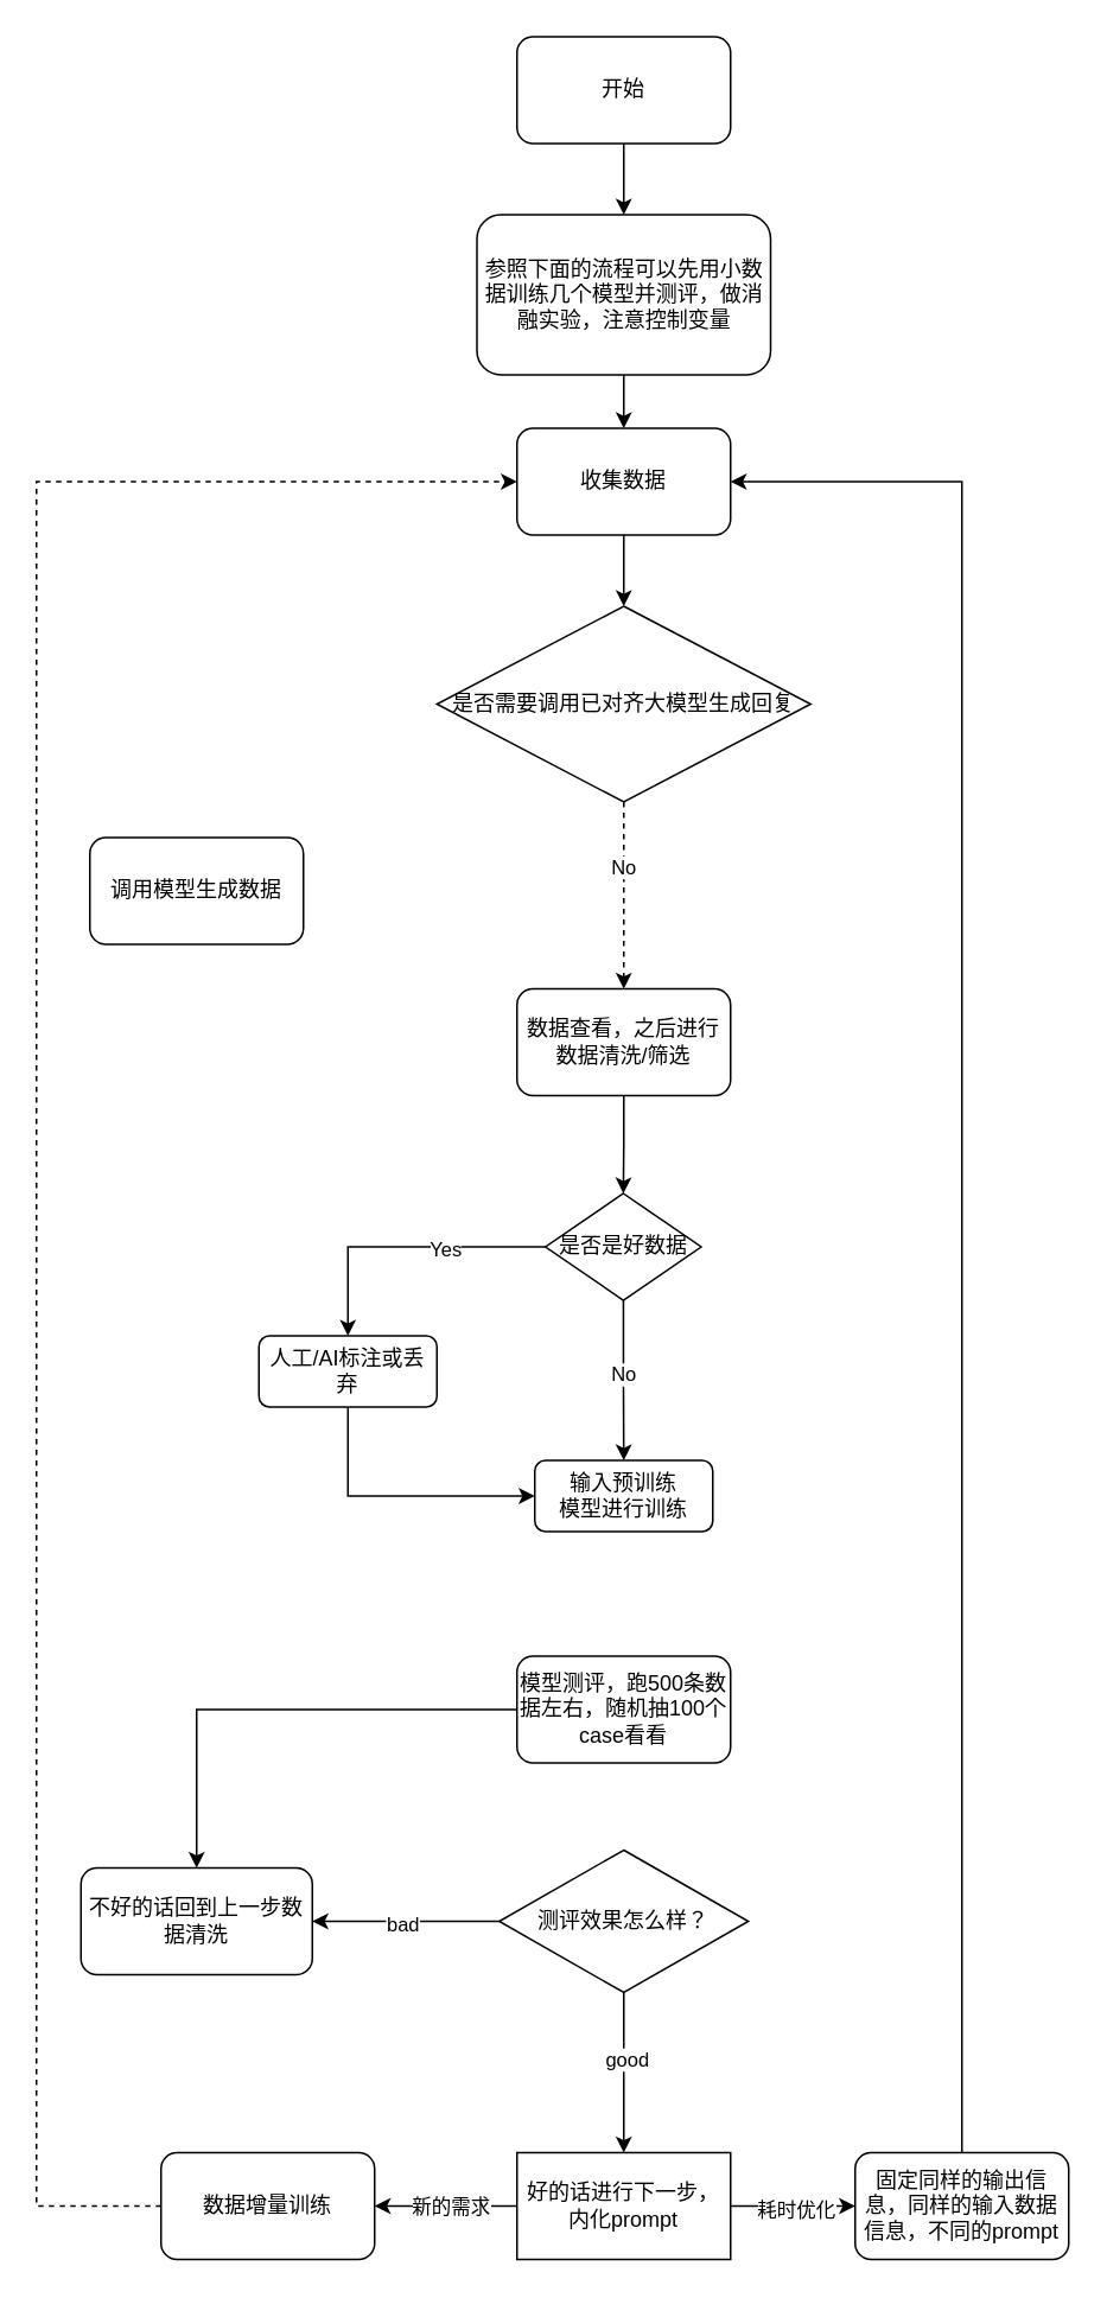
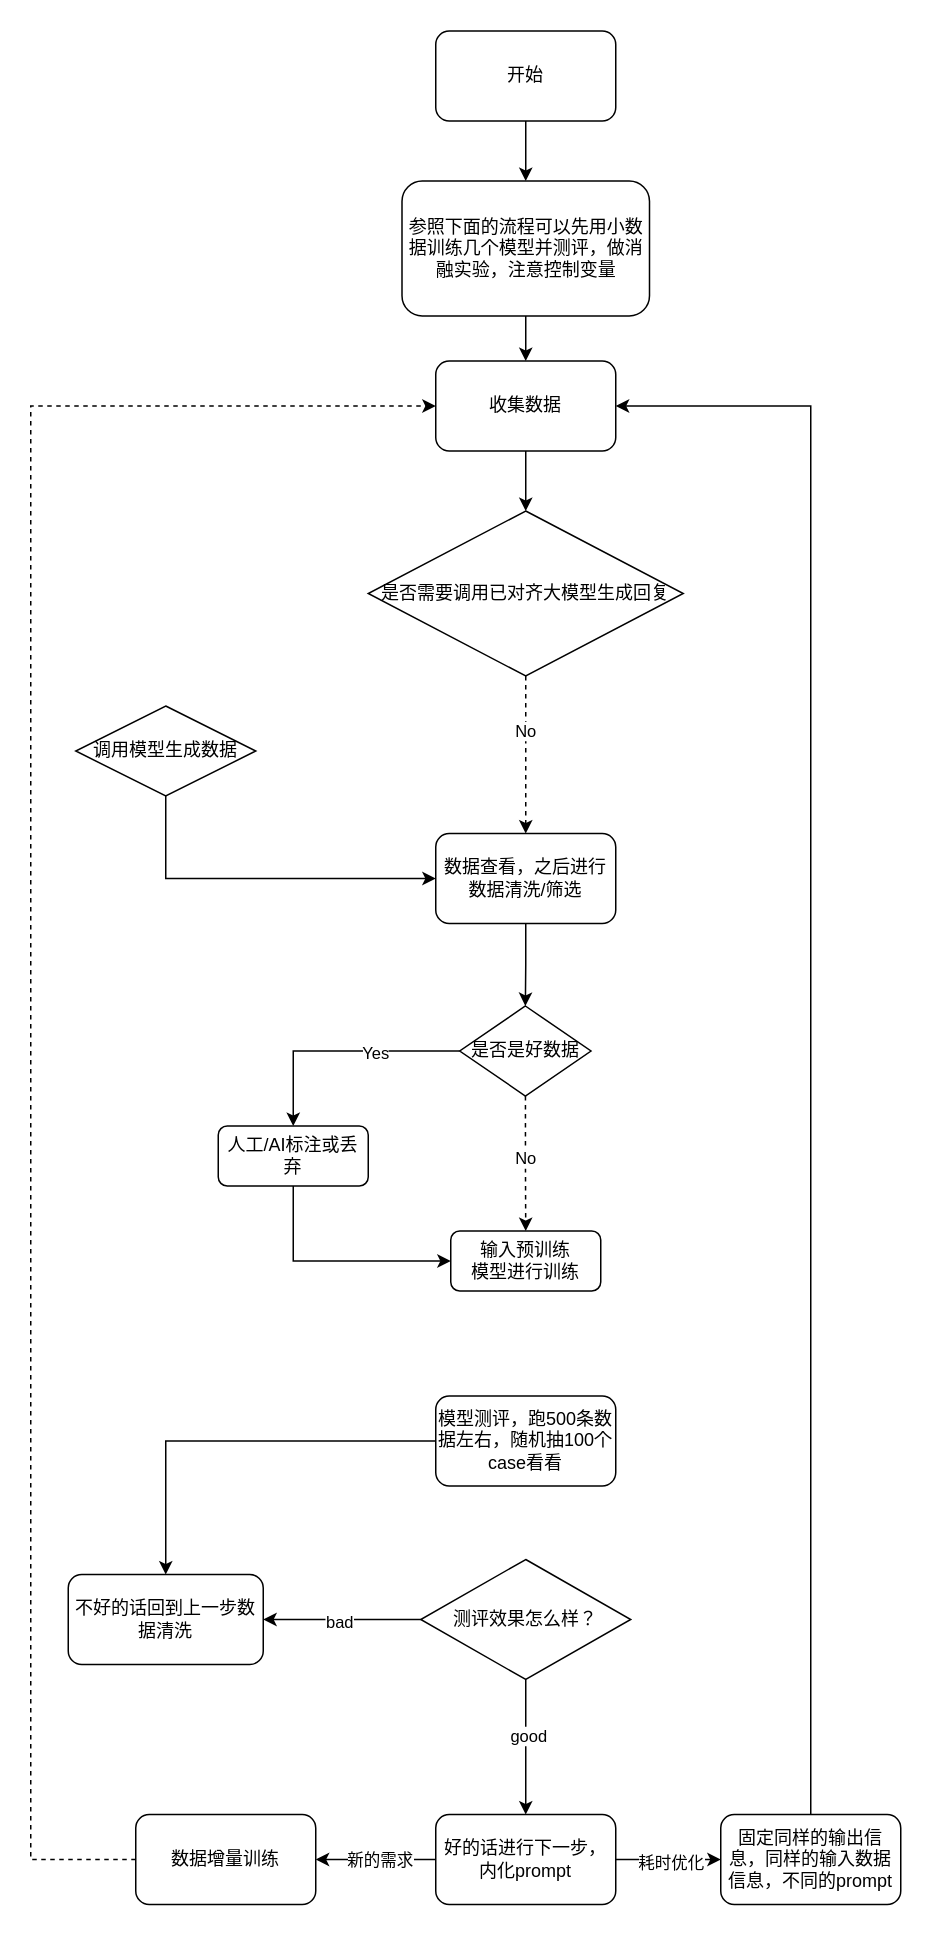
  <mxCell id="0" />
  <mxCell id="1" parent="0" />
  <mxCell id="2" value="" style="edgeStyle=orthogonalEdgeStyle;rounded=0;orthogonalLoop=1;jettySize=auto;html=1;" edge="1" parent="1" source="3" target="39"><mxGeometry relative="1" as="geometry" /></mxCell>
  <mxCell id="3" value="开始" style="rounded=1;whiteSpace=wrap;html=1;" vertex="1" parent="1"><mxGeometry x="290" y="20" width="120" height="60" as="geometry" /></mxCell>
  <mxCell id="4" value="" style="edgeStyle=orthogonalEdgeStyle;rounded=0;orthogonalLoop=1;jettySize=auto;html=1;" edge="1" parent="1" source="5" target="8"><mxGeometry relative="1" as="geometry" /></mxCell>
  <mxCell id="5" value="收集数据" style="rounded=1;whiteSpace=wrap;html=1;" vertex="1" parent="1"><mxGeometry x="290" y="240" width="120" height="60" as="geometry" /></mxCell>
  <mxCell id="6" value="" style="edgeStyle=orthogonalEdgeStyle;rounded=0;orthogonalLoop=1;jettySize=auto;html=1;dashed=1;" edge="1" parent="1" source="8" target="10"><mxGeometry relative="1" as="geometry" /></mxCell>
  <mxCell id="7" value="No" style="edgeLabel;html=1;align=center;verticalAlign=middle;resizable=0;points=[];" vertex="1" connectable="0" parent="6"><mxGeometry x="-0.314" y="-1" relative="1" as="geometry"><mxPoint as="offset" /></mxGeometry></mxCell>
  <mxCell id="8" value="是否需要调用已&lt;span style=&quot;background-color: transparent; color: light-dark(rgb(0, 0, 0), rgb(255, 255, 255));&quot;&gt;对齐大模型生成回复&lt;/span&gt;" style="rhombus;whiteSpace=wrap;html=1;" vertex="1" parent="1"><mxGeometry x="245" y="340" width="210" height="110" as="geometry" /></mxCell>
  <mxCell id="9" value="" style="edgeStyle=orthogonalEdgeStyle;rounded=0;orthogonalLoop=1;jettySize=auto;html=1;entryX=0.5;entryY=0;entryDx=0;entryDy=0;" edge="1" parent="1" source="10" target="17"><mxGeometry relative="1" as="geometry"><mxPoint x="350" y="660" as="targetPoint" /></mxGeometry></mxCell>
  <mxCell id="10" value="数据查看，之后进行数据清洗/筛选" style="rounded=1;whiteSpace=wrap;html=1;" vertex="1" parent="1"><mxGeometry x="290" y="555" width="120" height="60" as="geometry" /></mxCell>
- <mxCell id="12" value="调用模型生成数据" style="rounded=1;whiteSpace=wrap;html=1;" vertex="1" parent="1"><mxGeometry x="50" y="470" width="120" height="60" as="geometry" /></mxCell>
+ <mxCell id="11" style="edgeStyle=orthogonalEdgeStyle;rounded=0;orthogonalLoop=1;jettySize=auto;html=1;entryX=0;entryY=0.5;entryDx=0;entryDy=0;" edge="1" parent="1" source="12" target="10"><mxGeometry relative="1" as="geometry"><Array as="points"><mxPoint x="110" y="585" /></Array></mxGeometry></mxCell>
+ <mxCell id="12" value="调用模型生成数据" style="rhombus;whiteSpace=wrap;html=1;" vertex="1" parent="1"><mxGeometry x="50" y="470" width="120" height="60" as="geometry" /></mxCell>
  <mxCell id="13" value="" style="edgeStyle=orthogonalEdgeStyle;rounded=0;orthogonalLoop=1;jettySize=auto;html=1;" edge="1" parent="1" source="17" target="19"><mxGeometry relative="1" as="geometry" /></mxCell>
  <mxCell id="14" value="Yes" style="edgeLabel;html=1;align=center;verticalAlign=middle;resizable=0;points=[];" vertex="1" connectable="0" parent="13"><mxGeometry x="-0.292" y="1" relative="1" as="geometry"><mxPoint as="offset" /></mxGeometry></mxCell>
- <mxCell id="15" value="" style="edgeStyle=orthogonalEdgeStyle;rounded=0;orthogonalLoop=1;jettySize=auto;html=1;" edge="1" parent="1" source="17" target="20"><mxGeometry relative="1" as="geometry" /></mxCell>
+ <mxCell id="15" value="" style="edgeStyle=orthogonalEdgeStyle;rounded=0;orthogonalLoop=1;jettySize=auto;html=1;dashed=1;" edge="1" parent="1" source="17" target="20"><mxGeometry relative="1" as="geometry" /></mxCell>
  <mxCell id="16" value="No" style="edgeLabel;html=1;align=center;verticalAlign=middle;resizable=0;points=[];" vertex="1" connectable="0" parent="15"><mxGeometry x="-0.068" relative="1" as="geometry"><mxPoint as="offset" /></mxGeometry></mxCell>
  <mxCell id="17" value="是否是好数据" style="rhombus;whiteSpace=wrap;html=1;" vertex="1" parent="1"><mxGeometry x="306" y="670" width="87.5" height="60" as="geometry" /></mxCell>
  <mxCell id="18" style="edgeStyle=orthogonalEdgeStyle;rounded=0;orthogonalLoop=1;jettySize=auto;html=1;entryX=0;entryY=0.5;entryDx=0;entryDy=0;" edge="1" parent="1" source="19" target="20"><mxGeometry relative="1" as="geometry"><Array as="points"><mxPoint x="195" y="840" /></Array></mxGeometry></mxCell>
  <mxCell id="19" value="人工/AI标注或丢弃" style="rounded=1;whiteSpace=wrap;html=1;" vertex="1" parent="1"><mxGeometry x="145" y="750" width="100" height="40" as="geometry" /></mxCell>
  <mxCell id="20" value="输入预训练&lt;div&gt;模型进行训练&lt;/div&gt;" style="rounded=1;whiteSpace=wrap;html=1;" vertex="1" parent="1"><mxGeometry x="300" y="820" width="100" height="40" as="geometry" /></mxCell>
  <mxCell id="21" style="edgeStyle=orthogonalEdgeStyle;rounded=0;orthogonalLoop=1;jettySize=auto;html=1;" edge="1" parent="1" source="22" target="33"><mxGeometry relative="1" as="geometry" /></mxCell>
  <mxCell id="22" value="模型测评，跑500条数据左右，随机抽100个case看看" style="whiteSpace=wrap;html=1;rounded=1;" vertex="1" parent="1"><mxGeometry x="290" y="930" width="120" height="60" as="geometry" /></mxCell>
  <mxCell id="23" value="" style="edgeStyle=orthogonalEdgeStyle;rounded=0;orthogonalLoop=1;jettySize=auto;html=1;" edge="1" parent="1" source="27" target="32"><mxGeometry relative="1" as="geometry" /></mxCell>
  <mxCell id="24" value="good" style="edgeLabel;html=1;align=center;verticalAlign=middle;resizable=0;points=[];" vertex="1" connectable="0" parent="23"><mxGeometry x="-0.178" y="1" relative="1" as="geometry"><mxPoint as="offset" /></mxGeometry></mxCell>
  <mxCell id="25" value="" style="edgeStyle=orthogonalEdgeStyle;rounded=0;orthogonalLoop=1;jettySize=auto;html=1;" edge="1" parent="1" source="27" target="33"><mxGeometry relative="1" as="geometry" /></mxCell>
  <mxCell id="26" value="bad" style="edgeLabel;html=1;align=center;verticalAlign=middle;resizable=0;points=[];" vertex="1" connectable="0" parent="25"><mxGeometry x="0.048" y="1" relative="1" as="geometry"><mxPoint as="offset" /></mxGeometry></mxCell>
  <mxCell id="27" value="测评效果怎么样？" style="rhombus;whiteSpace=wrap;html=1;" vertex="1" parent="1"><mxGeometry x="280" y="1039" width="140" height="80" as="geometry" /></mxCell>
  <mxCell id="28" style="edgeStyle=orthogonalEdgeStyle;rounded=0;orthogonalLoop=1;jettySize=auto;html=1;exitX=1;exitY=0.5;exitDx=0;exitDy=0;entryX=0;entryY=0.5;entryDx=0;entryDy=0;" edge="1" parent="1" source="32" target="35"><mxGeometry relative="1" as="geometry" /></mxCell>
  <mxCell id="29" value="耗时优化" style="edgeLabel;html=1;align=center;verticalAlign=middle;resizable=0;points=[];" vertex="1" connectable="0" parent="28"><mxGeometry x="0.022" y="-1" relative="1" as="geometry"><mxPoint y="1" as="offset" /></mxGeometry></mxCell>
  <mxCell id="30" value="" style="edgeStyle=orthogonalEdgeStyle;rounded=0;orthogonalLoop=1;jettySize=auto;html=1;" edge="1" parent="1" source="32" target="37"><mxGeometry relative="1" as="geometry" /></mxCell>
  <mxCell id="31" value="新的需求" style="edgeLabel;html=1;align=center;verticalAlign=middle;resizable=0;points=[];" vertex="1" connectable="0" parent="30"><mxGeometry x="-0.05" relative="1" as="geometry"><mxPoint as="offset" /></mxGeometry></mxCell>
- <mxCell id="32" value="好的话进行下一步，内化prompt" style="whiteSpace=wrap;html=1;rounded=0;" vertex="1" parent="1"><mxGeometry x="290" y="1209" width="120" height="60" as="geometry" /></mxCell>
+ <mxCell id="32" value="好的话进行下一步，内化prompt" style="rounded=1;whiteSpace=wrap;html=1;" vertex="1" parent="1"><mxGeometry x="290" y="1209" width="120" height="60" as="geometry" /></mxCell>
  <mxCell id="33" value="不好的话回&lt;span style=&quot;background-color: transparent; color: light-dark(rgb(0, 0, 0), rgb(255, 255, 255));&quot;&gt;到上一步数据清洗&lt;/span&gt;" style="rounded=1;whiteSpace=wrap;html=1;" vertex="1" parent="1"><mxGeometry x="45" y="1049" width="130" height="60" as="geometry" /></mxCell>
  <mxCell id="34" style="edgeStyle=orthogonalEdgeStyle;rounded=0;orthogonalLoop=1;jettySize=auto;html=1;exitX=0.5;exitY=1;exitDx=0;exitDy=0;entryX=1;entryY=0.5;entryDx=0;entryDy=0;" edge="1" parent="1" source="35" target="5"><mxGeometry relative="1" as="geometry"><Array as="points"><mxPoint x="540" y="270" /></Array></mxGeometry></mxCell>
  <mxCell id="35" value="固定同样的输出信息，同样的输入数据信息，不同的prompt" style="whiteSpace=wrap;html=1;rounded=1;" vertex="1" parent="1"><mxGeometry x="480" y="1209" width="120" height="60" as="geometry" /></mxCell>
  <mxCell id="36" style="edgeStyle=orthogonalEdgeStyle;rounded=0;orthogonalLoop=1;jettySize=auto;html=1;entryX=0;entryY=0.5;entryDx=0;entryDy=0;dashed=1;" edge="1" parent="1" source="37" target="5"><mxGeometry relative="1" as="geometry"><Array as="points"><mxPoint x="20" y="1239" /><mxPoint x="20" y="270" /></Array></mxGeometry></mxCell>
  <mxCell id="37" value="数据增量训练" style="whiteSpace=wrap;html=1;rounded=1;" vertex="1" parent="1"><mxGeometry x="90" y="1209" width="120" height="60" as="geometry" /></mxCell>
  <mxCell id="38" style="edgeStyle=orthogonalEdgeStyle;rounded=0;orthogonalLoop=1;jettySize=auto;html=1;entryX=0.5;entryY=0;entryDx=0;entryDy=0;" edge="1" parent="1" source="39" target="5"><mxGeometry relative="1" as="geometry" /></mxCell>
  <mxCell id="39" value="参照下面的流程可以先用小数据训练几个模型并测评，做消融实验，注意控制变量" style="rounded=1;whiteSpace=wrap;html=1;" vertex="1" parent="1"><mxGeometry x="267.5" y="120" width="165" height="90" as="geometry" /></mxCell>
